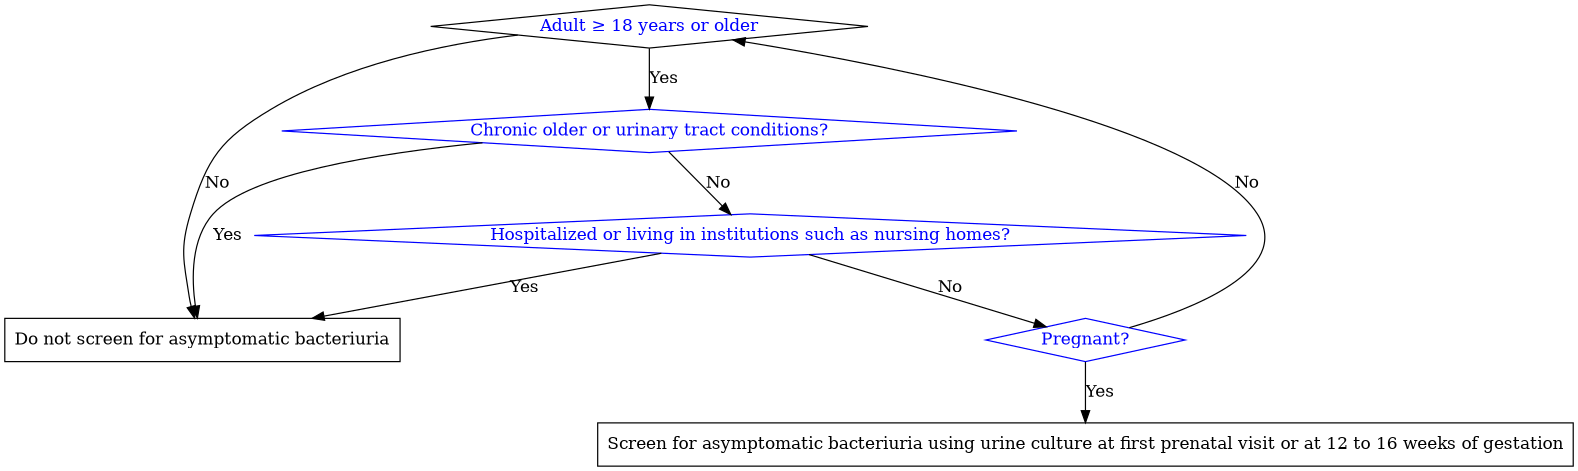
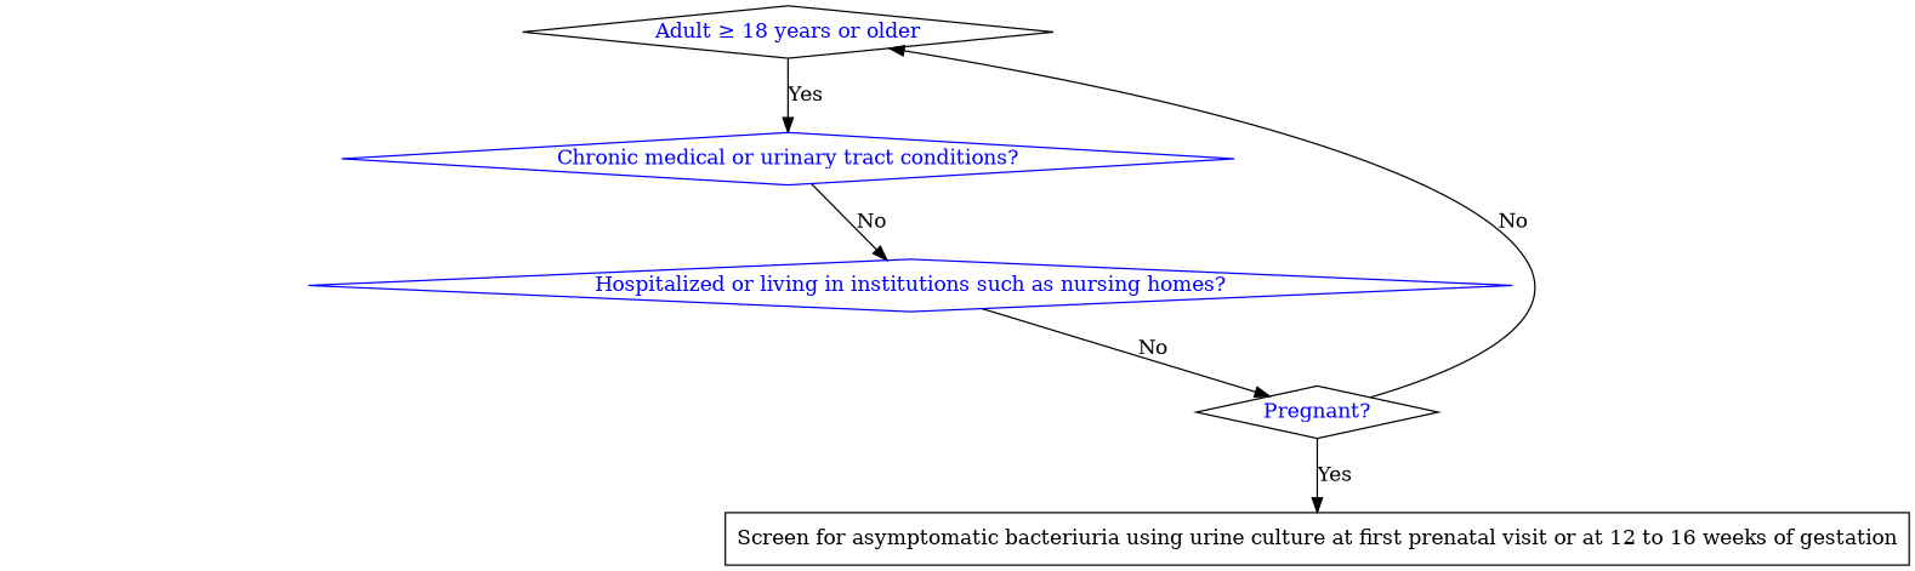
  digraph {
    rankdir=TB
    node [color=black fontcolor=blue shape=diamond]
    n1 [label="Adult ≥ 18 years or older"]
-   n2 [fontcolor=black label="Do not screen for asymptomatic bacteriuria" shape=rectangle]
-   n3 [color=blue label="Chronic older or urinary tract conditions?"]
+   n3 [color=blue label="Chronic medical or urinary tract conditions?"]
    n4 [color=blue label="Hospitalized or living in institutions such as nursing homes?"]
-   n5 [color=blue label="Pregnant?"]
+   n5 [label="Pregnant?"]
    n6 [fontcolor=black label="Screen for asymptomatic bacteriuria using urine culture at first prenatal visit or at 12 to 16 weeks of gestation" shape=rectangle]
-   n1 -> n2 [label=No]
    n1 -> n3 [label=Yes]
-   n3 -> n2 [label=Yes]
    n3 -> n4 [label=No]
-   n4 -> n2 [label=Yes]
    n4 -> n5 [label=No]
    n5 -> n1 [label=No]
    n5 -> n6 [label=Yes]
  }
